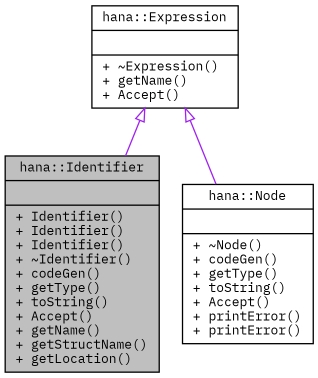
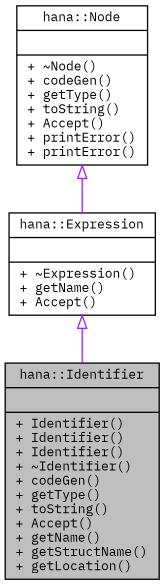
  digraph {
    fontname="IBM Plex Mono"
    node [color=black fillcolor=white fontname="IBM Plex Mono" fontsize=10 shape=record style=filled]
    edge [arrowtail=onormal color=purple dir=back fontname="IBM Plex Mono" fontsize=10 labelfontname=Helvetica labelfontsize=10 style=solid]
    n1 [fillcolor=grey75 fontcolor=black height=0.2 label="{hana::Identifier\n||+ Identifier()\l+ Identifier()\l+ Identifier()\l+ ~Identifier()\l+ codeGen()\l+ getType()\l+ toString()\l+ Accept()\l+ getName()\l+ getStructName()\l+ getLocation()\l}" width=0.4]
    n2 [height=0.2 label="{hana::Expression\n||+ ~Expression()\l+ getName()\l+ Accept()\l}" width=0.4]
    n3 [height=0.2 label="{hana::Node\n||+ ~Node()\l+ codeGen()\l+ getType()\l+ toString()\l+ Accept()\l+ printError()\l+ printError()\l}" width=0.4]
    n2 -> n1
-   n2 -> n3
+   n3 -> n2
  }
